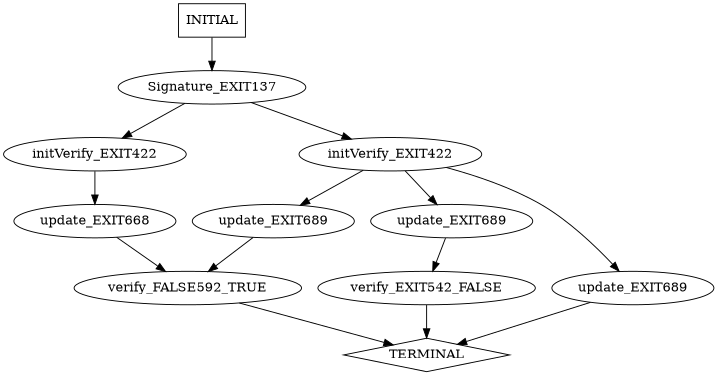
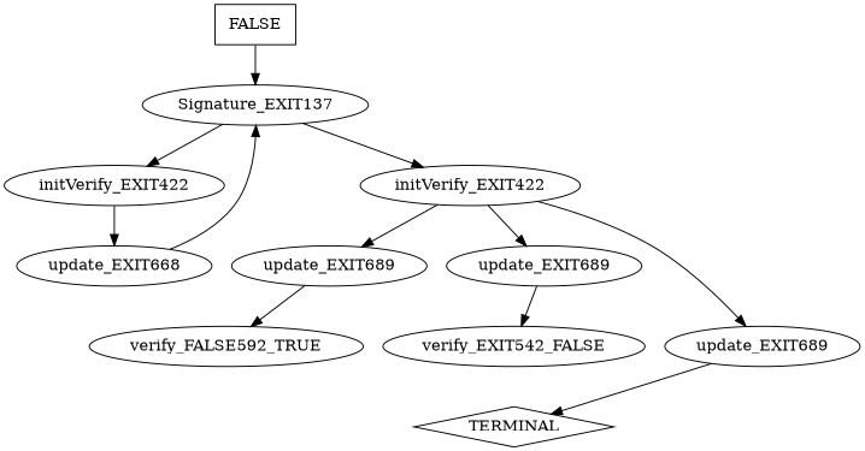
  digraph {
    n1 [label=Signature_EXIT137]
    n2 [label=initVerify_EXIT422]
    n3 [label=initVerify_EXIT422]
    n4 [label=update_EXIT668]
    n5 [label=update_EXIT689]
    n6 [label=update_EXIT689]
    n7 [label=update_EXIT689]
    n8 [label=verify_FALSE592_TRUE]
    n9 [label=verify_EXIT542_FALSE]
    n10 [label=TERMINAL shape=diamond]
-   n11 [label=INITIAL shape=box]
+   n11 [label=FALSE shape=box]
    n1 -> n2
    n1 -> n3
    n2 -> n4
    n3 -> n5
    n3 -> n6
    n3 -> n7
-   n4 -> n8
+   n4 -> n1
    n5 -> n9
    n6 -> n8
    n7 -> n10
-   n8 -> n10
-   n9 -> n10
    n11 -> n1
  }
